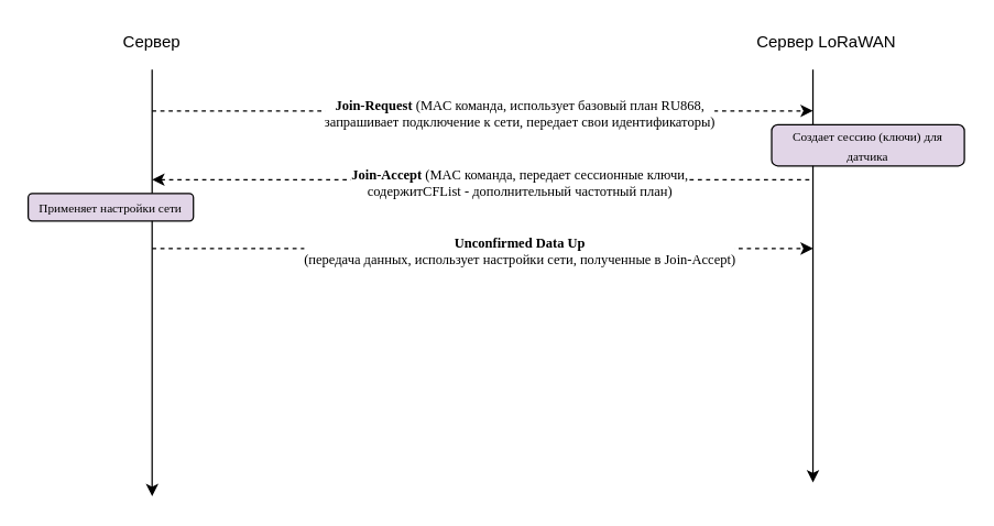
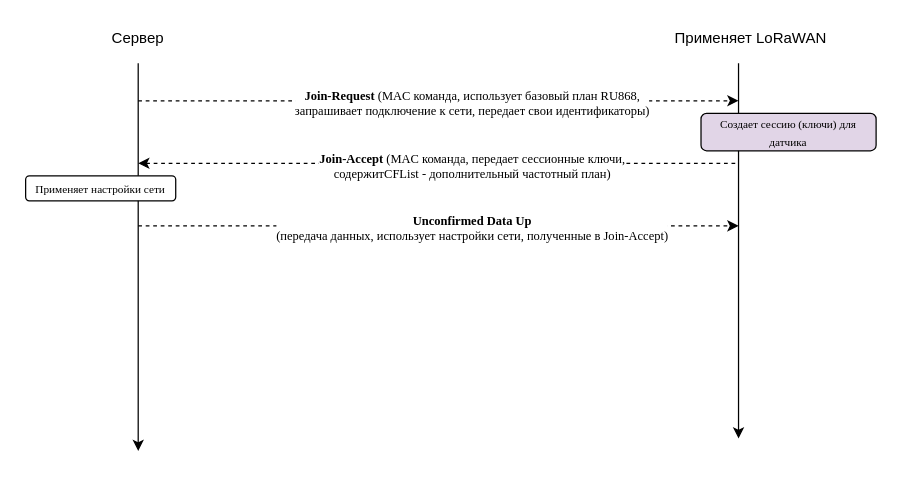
  <mxCell id="0" />
  <mxCell id="1" parent="0" />
  <mxCell id="2" value="" style="endArrow=classic;html=1;" edge="1" parent="1"><mxGeometry width="50" height="50" relative="1" as="geometry"><mxPoint x="110" y="50" as="sourcePoint" /><mxPoint x="110" y="360" as="targetPoint" /></mxGeometry></mxCell>
  <mxCell id="3" value="" style="endArrow=classic;html=1;" edge="1" parent="1"><mxGeometry width="50" height="50" relative="1" as="geometry"><mxPoint x="590" y="50" as="sourcePoint" /><mxPoint x="590" y="350" as="targetPoint" /></mxGeometry></mxCell>
  <mxCell id="4" value="Сервер" style="text;html=1;strokeColor=none;fillColor=none;align=center;verticalAlign=middle;whiteSpace=wrap;rounded=0;" vertex="1" parent="1"><mxGeometry x="90" y="20" width="40" height="20" as="geometry" /></mxCell>
- <mxCell id="5" value="Сервер LoRaWAN" style="text;html=1;strokeColor=none;fillColor=none;align=center;verticalAlign=middle;whiteSpace=wrap;rounded=0;" vertex="1" parent="1"><mxGeometry x="530" y="20" width="140" height="20" as="geometry" /></mxCell>
+ <mxCell id="5" value="Применяет LoRaWAN" style="text;html=1;strokeColor=none;fillColor=none;align=center;verticalAlign=middle;whiteSpace=wrap;rounded=0;" vertex="1" parent="1"><mxGeometry x="530" y="20" width="140" height="20" as="geometry" /></mxCell>
  <mxCell id="6" value="" style="endArrow=classic;html=1;dashed=1;" edge="1" parent="1"><mxGeometry width="50" height="50" relative="1" as="geometry"><mxPoint x="110" y="80" as="sourcePoint" /><mxPoint x="590" y="80" as="targetPoint" /></mxGeometry></mxCell>
  <mxCell id="7" value="&lt;div style=&quot;font-size: 10px&quot;&gt;&lt;b&gt;Join-Request&lt;/b&gt; (MAC команда, использует базовый план RU868, &lt;br style=&quot;font-size: 10px&quot;&gt;&lt;/div&gt;&lt;div style=&quot;font-size: 10px&quot;&gt;запрашивает подключение к сети, передает свои идентификаторы)&lt;/div&gt;" style="edgeLabel;html=1;align=center;verticalAlign=middle;resizable=0;points=[];fontFamily=Georgia;fontSize=10;" vertex="1" connectable="0" parent="6"><mxGeometry x="0.108" y="-1" relative="1" as="geometry"><mxPoint as="offset" /></mxGeometry></mxCell>
  <mxCell id="8" value="" style="endArrow=none;html=1;dashed=1;startArrow=classic;startFill=1;endFill=0;" edge="1" parent="1"><mxGeometry width="50" height="50" relative="1" as="geometry"><mxPoint x="110" y="130" as="sourcePoint" /><mxPoint x="590" y="130" as="targetPoint" /></mxGeometry></mxCell>
  <mxCell id="9" value="&lt;div style=&quot;font-size: 10px&quot;&gt;&lt;b&gt;Join-Accept &lt;/b&gt;(MAC команда, передает сессионные ключи,&lt;br style=&quot;font-size: 10px&quot;&gt;&lt;/div&gt;&lt;div style=&quot;font-size: 10px&quot;&gt;содержитCFList - дополнительный частотный план)&lt;/div&gt;" style="edgeLabel;html=1;align=center;verticalAlign=middle;resizable=0;points=[];fontFamily=Georgia;fontSize=10;" vertex="1" connectable="0" parent="8"><mxGeometry x="0.108" y="-1" relative="1" as="geometry"><mxPoint as="offset" /></mxGeometry></mxCell>
- <mxCell id="10" value="&lt;font style=&quot;font-size: 9px&quot; face=&quot;Georgia&quot;&gt;Применяет настройки сети&lt;/font&gt;" style="rounded=1;whiteSpace=wrap;html=1;fontFamily=Georgia;fillColor=#e1d5e7;" vertex="1" parent="1"><mxGeometry x="20" y="140" width="120" height="20" as="geometry" /></mxCell>
+ <mxCell id="10" value="&lt;font style=&quot;font-size: 9px&quot; face=&quot;Georgia&quot;&gt;Применяет настройки сети&lt;/font&gt;" style="rounded=1;whiteSpace=wrap;html=1;fontFamily=Georgia;" vertex="1" parent="1"><mxGeometry x="20" y="140" width="120" height="20" as="geometry" /></mxCell>
  <mxCell id="11" value="&lt;font style=&quot;font-size: 9px&quot;&gt;Создает сессию (ключи) для датчика&lt;br&gt;&lt;/font&gt;" style="rounded=1;whiteSpace=wrap;html=1;fontFamily=Georgia;fillColor=#e1d5e7;" vertex="1" parent="1"><mxGeometry x="560" y="90" width="140" height="30" as="geometry" /></mxCell>
  <mxCell id="12" value="" style="endArrow=classic;html=1;dashed=1;" edge="1" parent="1"><mxGeometry width="50" height="50" relative="1" as="geometry"><mxPoint x="110" y="180" as="sourcePoint" /><mxPoint x="590" y="180" as="targetPoint" /></mxGeometry></mxCell>
  <mxCell id="13" value="&lt;div style=&quot;font-size: 10px&quot;&gt;&lt;b&gt;Unconfirmed Data Up&lt;/b&gt; &lt;br&gt;&lt;/div&gt;&lt;div style=&quot;font-size: 10px&quot;&gt;(передача данных, использует настройки сети, полученные в Join-Accept)&lt;/div&gt;" style="edgeLabel;html=1;align=center;verticalAlign=middle;resizable=0;points=[];fontFamily=Georgia;fontSize=10;" vertex="1" connectable="0" parent="12"><mxGeometry x="0.108" y="-1" relative="1" as="geometry"><mxPoint as="offset" /></mxGeometry></mxCell>
